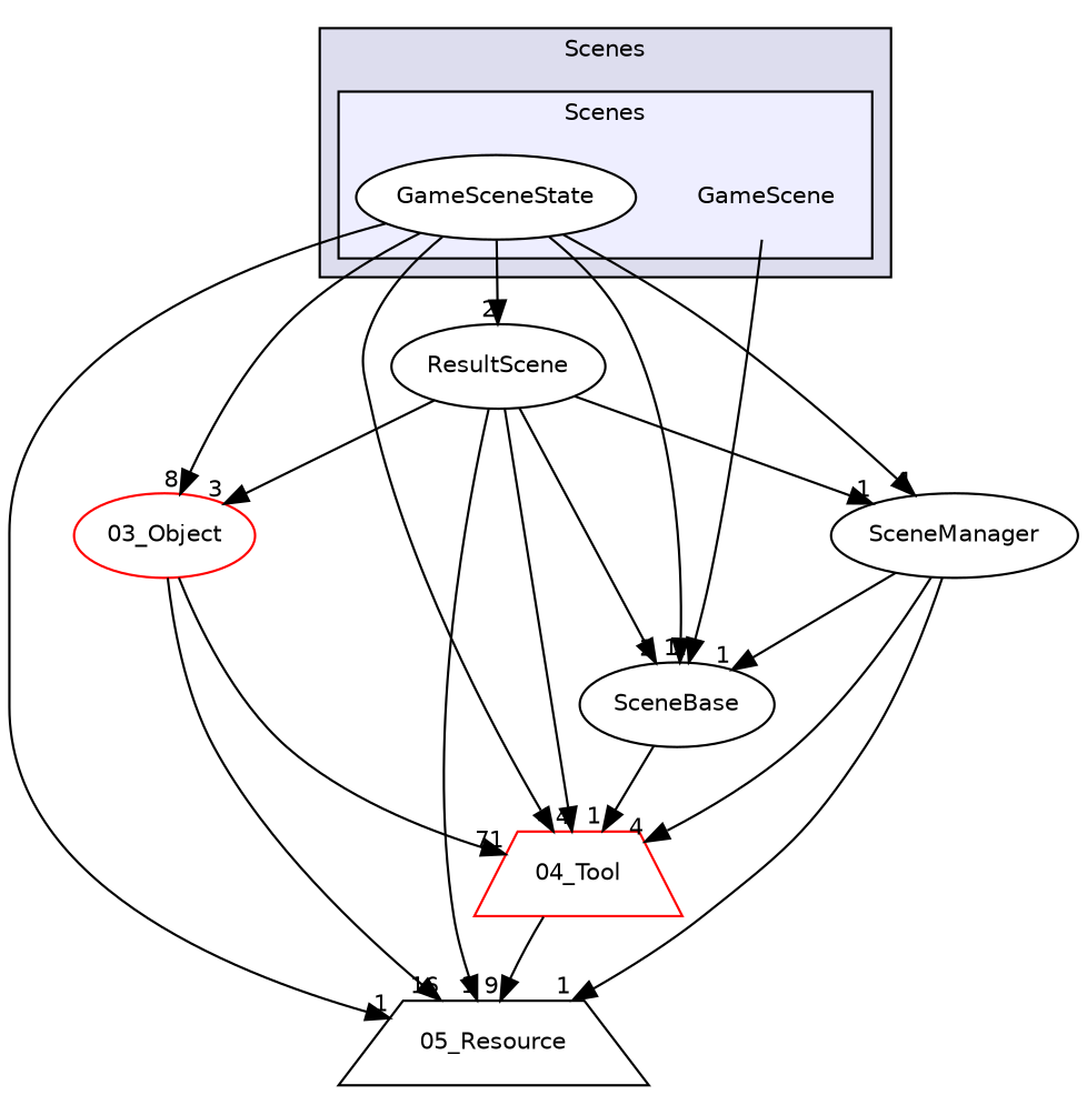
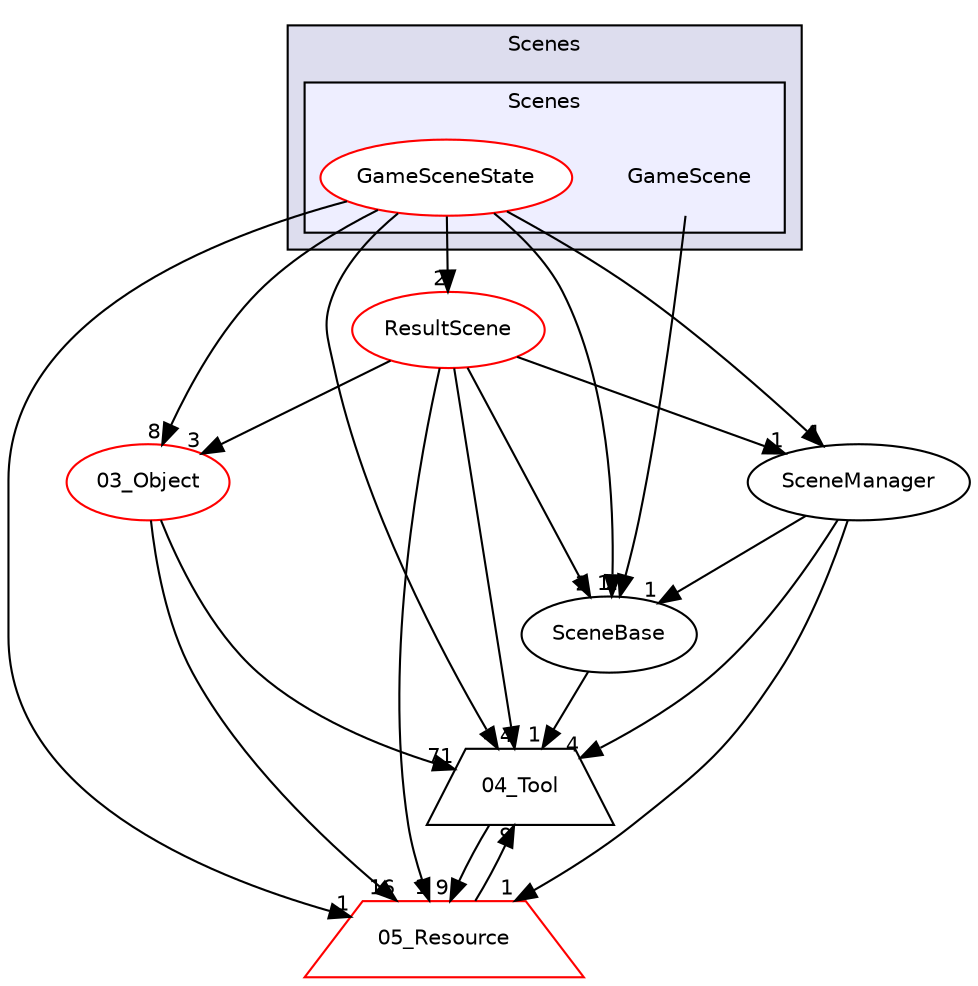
  digraph {
    compound=true
    node [fontname=Helvetica fontsize=10 shape=ellipse color=red fillcolor=white style=filled]
    edge [headlabel=1 labeldistance=1.5 labelfontname=Helvetica labelfontsize=10]
    n1 [label=GameScene shape=plaintext color="" fillcolor="" style=""]
-   n2 [color=black label=GameSceneState]
+   n2 [label=GameSceneState]
    n3 [label=SceneBase color="" fillcolor="" style=""]
    n4 [label="03_Object"]
-   n5 [color=black label="05_Resource" shape=trapezium]
-   n6 [color=black label=ResultScene]
+   n5 [label="05_Resource" shape=trapezium]
+   n6 [label=ResultScene]
    n7 [label=SceneManager color="" fillcolor="" style=""]
-   n8 [label="04_Tool" shape=trapezium]
+   n8 [color=black label="04_Tool" shape=trapezium]
    subgraph cluster_1 {
      bgcolor="#ddddee"
      fontname=Helvetica
      fontsize=10
      label=Scenes
      pencolor=black
      subgraph cluster_2 {
        bgcolor="#eeeeff"
        fontname=Helvetica
        fontsize=10
        pencolor=black
        n1
        n2
      }
    }
    n1 -> n3 [headlabel=2]
    n2 -> n3
    n2 -> n4 [headlabel=8]
    n2 -> n5
    n2 -> n6 [headlabel=2]
    n2 -> n7
    n2 -> n8 [headlabel=4]
    n3 -> n8
    n4 -> n5 [headlabel=16]
    n4 -> n8 [headlabel=71]
+   n5 -> n8 [headlabel=9]
    n6 -> n3 [headlabel=2]
    n6 -> n4 [headlabel=3]
    n6 -> n5
    n6 -> n7
    n6 -> n8 [headlabel=4]
    n7 -> n3
    n7 -> n5
    n7 -> n8 [headlabel=4]
    n8 -> n5 [headlabel=9]
  }
